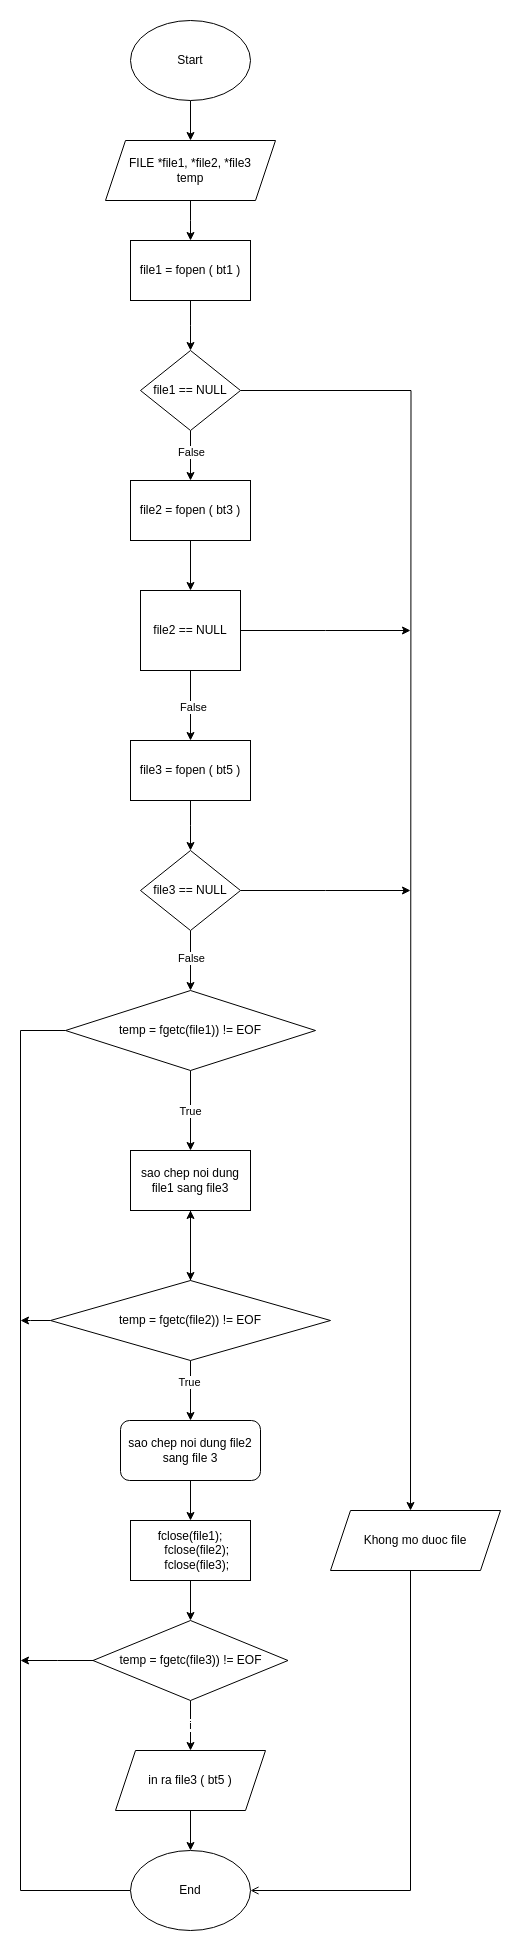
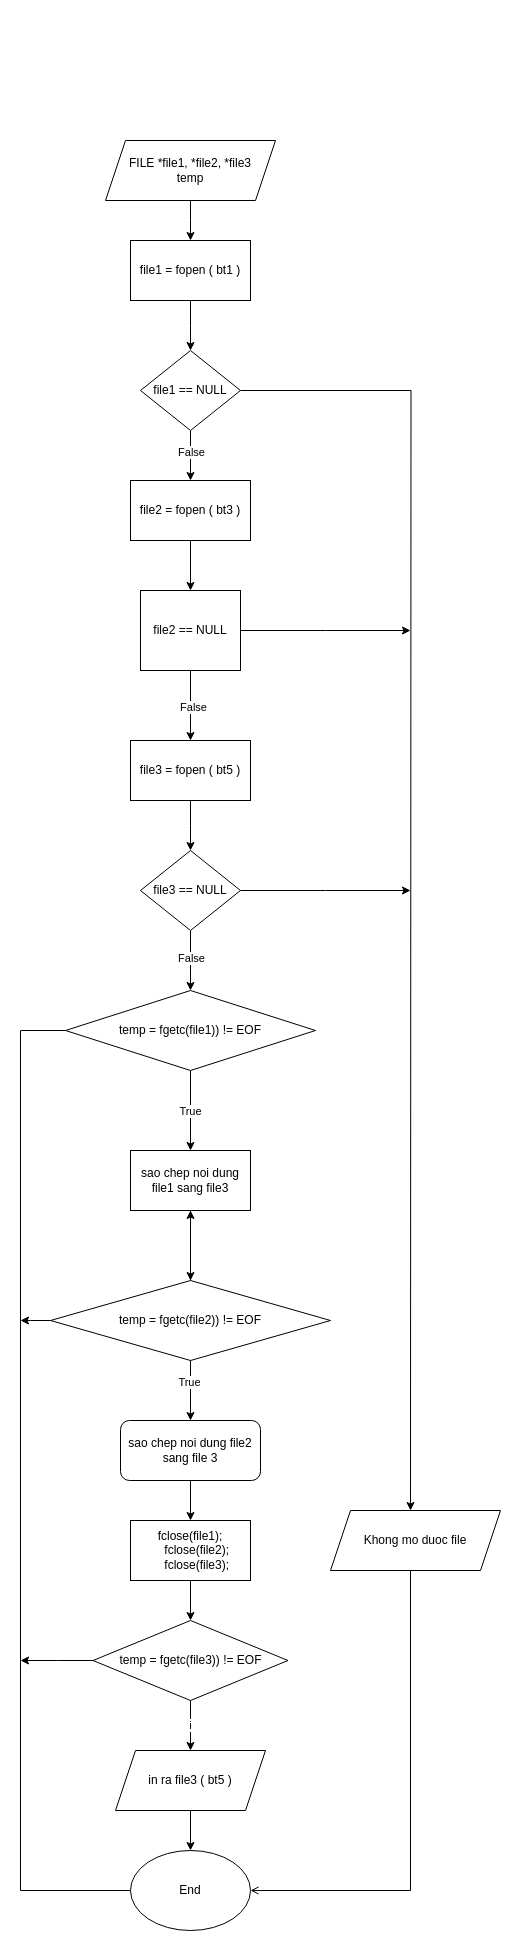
  <mxCell id="0" />
  <mxCell id="1" parent="0" />
- <mxCell id="2" style="edgeStyle=orthogonalEdgeStyle;rounded=0;orthogonalLoop=1;jettySize=auto;html=1;" edge="1" parent="1" source="3" target="5"><mxGeometry relative="1" as="geometry"><mxPoint x="190" y="160" as="targetPoint" /></mxGeometry></mxCell>
- <mxCell id="3" value="Start" style="ellipse;whiteSpace=wrap;html=1;" vertex="1" parent="1"><mxGeometry x="130" y="20" width="120" height="80" as="geometry" /></mxCell>
  <mxCell id="4" style="edgeStyle=orthogonalEdgeStyle;rounded=0;orthogonalLoop=1;jettySize=auto;html=1;" edge="1" parent="1" source="5"><mxGeometry relative="1" as="geometry"><mxPoint x="190" y="240" as="targetPoint" /></mxGeometry></mxCell>
  <mxCell id="5" value="FILE *file1, *file2, *file3&lt;br&gt;temp" style="shape=parallelogram;perimeter=parallelogramPerimeter;whiteSpace=wrap;html=1;fixedSize=1;" vertex="1" parent="1"><mxGeometry x="105" y="140" width="170" height="60" as="geometry" /></mxCell>
  <mxCell id="6" style="edgeStyle=orthogonalEdgeStyle;rounded=0;orthogonalLoop=1;jettySize=auto;html=1;" edge="1" parent="1" source="9"><mxGeometry relative="1" as="geometry"><mxPoint x="190" y="480" as="targetPoint" /></mxGeometry></mxCell>
  <mxCell id="7" value="False" style="edgeLabel;html=1;align=center;verticalAlign=middle;resizable=0;points=[];" vertex="1" connectable="0" parent="6"><mxGeometry x="-0.155" relative="1" as="geometry"><mxPoint as="offset" /></mxGeometry></mxCell>
  <mxCell id="8" style="edgeStyle=orthogonalEdgeStyle;rounded=0;orthogonalLoop=1;jettySize=auto;html=1;" edge="1" parent="1" source="9"><mxGeometry relative="1" as="geometry"><mxPoint x="410" y="1510" as="targetPoint" /></mxGeometry></mxCell>
  <mxCell id="9" value="file1 == NULL" style="rhombus;whiteSpace=wrap;html=1;" vertex="1" parent="1"><mxGeometry x="140" y="350" width="100" height="80" as="geometry" /></mxCell>
  <mxCell id="10" style="edgeStyle=orthogonalEdgeStyle;rounded=0;orthogonalLoop=1;jettySize=auto;html=1;" edge="1" parent="1" source="11"><mxGeometry relative="1" as="geometry"><mxPoint x="190" y="350" as="targetPoint" /></mxGeometry></mxCell>
  <mxCell id="11" value="file1 = fopen ( bt1 )" style="rounded=0;whiteSpace=wrap;html=1;" vertex="1" parent="1"><mxGeometry x="130" y="240" width="120" height="60" as="geometry" /></mxCell>
  <mxCell id="12" style="edgeStyle=orthogonalEdgeStyle;rounded=0;orthogonalLoop=1;jettySize=auto;html=1;entryX=0.5;entryY=0;entryDx=0;entryDy=0;" edge="1" parent="1" source="13" target="17"><mxGeometry relative="1" as="geometry" /></mxCell>
  <mxCell id="13" value="file2 = fopen ( bt3 )" style="rounded=0;whiteSpace=wrap;html=1;" vertex="1" parent="1"><mxGeometry x="130" y="480" width="120" height="60" as="geometry" /></mxCell>
  <mxCell id="14" style="edgeStyle=orthogonalEdgeStyle;rounded=0;orthogonalLoop=1;jettySize=auto;html=1;" edge="1" parent="1" source="17"><mxGeometry relative="1" as="geometry"><mxPoint x="190" y="740" as="targetPoint" /></mxGeometry></mxCell>
  <mxCell id="15" value="False" style="edgeLabel;html=1;align=center;verticalAlign=middle;resizable=0;points=[];" vertex="1" connectable="0" parent="14"><mxGeometry x="0.044" y="2" relative="1" as="geometry"><mxPoint as="offset" /></mxGeometry></mxCell>
  <mxCell id="16" style="edgeStyle=orthogonalEdgeStyle;rounded=0;orthogonalLoop=1;jettySize=auto;html=1;" edge="1" parent="1" source="17"><mxGeometry relative="1" as="geometry"><mxPoint x="410" y="630" as="targetPoint" /></mxGeometry></mxCell>
  <mxCell id="17" value="file2 == NULL" style="whiteSpace=wrap;html=1;rounded=0;" vertex="1" parent="1"><mxGeometry x="140" y="590" width="100" height="80" as="geometry" /></mxCell>
  <mxCell id="18" style="edgeStyle=orthogonalEdgeStyle;rounded=0;orthogonalLoop=1;jettySize=auto;html=1;" edge="1" parent="1" source="19"><mxGeometry relative="1" as="geometry"><mxPoint x="190" y="850" as="targetPoint" /></mxGeometry></mxCell>
  <mxCell id="19" value="file3 = fopen ( bt5 )" style="rounded=0;whiteSpace=wrap;html=1;" vertex="1" parent="1"><mxGeometry x="130" y="740" width="120" height="60" as="geometry" /></mxCell>
  <mxCell id="20" style="edgeStyle=orthogonalEdgeStyle;rounded=0;orthogonalLoop=1;jettySize=auto;html=1;" edge="1" parent="1" source="23"><mxGeometry relative="1" as="geometry"><mxPoint x="190" y="990" as="targetPoint" /></mxGeometry></mxCell>
  <mxCell id="21" value="False" style="edgeLabel;html=1;align=center;verticalAlign=middle;resizable=0;points=[];" vertex="1" connectable="0" parent="20"><mxGeometry x="0.008" y="2" relative="1" as="geometry"><mxPoint y="-1" as="offset" /></mxGeometry></mxCell>
  <mxCell id="22" style="edgeStyle=orthogonalEdgeStyle;rounded=0;orthogonalLoop=1;jettySize=auto;html=1;" edge="1" parent="1" source="23"><mxGeometry relative="1" as="geometry"><mxPoint x="410" y="890" as="targetPoint" /></mxGeometry></mxCell>
  <mxCell id="23" value="file3 == NULL" style="rhombus;whiteSpace=wrap;html=1;" vertex="1" parent="1"><mxGeometry x="140" y="850" width="100" height="80" as="geometry" /></mxCell>
  <mxCell id="24" style="edgeStyle=orthogonalEdgeStyle;rounded=0;orthogonalLoop=1;jettySize=auto;html=1;" edge="1" parent="1" source="27"><mxGeometry relative="1" as="geometry"><mxPoint x="190" y="1150" as="targetPoint" /></mxGeometry></mxCell>
  <mxCell id="25" value="True" style="edgeLabel;html=1;align=center;verticalAlign=middle;resizable=0;points=[];" vertex="1" connectable="0" parent="24"><mxGeometry x="-0.006" y="-1" relative="1" as="geometry"><mxPoint x="-1" y="-1" as="offset" /></mxGeometry></mxCell>
  <mxCell id="26" style="edgeStyle=orthogonalEdgeStyle;rounded=0;orthogonalLoop=1;jettySize=auto;html=1;entryX=0;entryY=0.5;entryDx=0;entryDy=0;endArrow=none;" edge="1" parent="1" source="27" target="44"><mxGeometry relative="1" as="geometry"><Array as="points"><mxPoint x="20" y="1030" /><mxPoint x="20" y="1890" /></Array></mxGeometry></mxCell>
  <mxCell id="27" value="temp = fgetc(file1)) != EOF" style="rhombus;whiteSpace=wrap;html=1;" vertex="1" parent="1"><mxGeometry x="65" y="990" width="250" height="80" as="geometry" /></mxCell>
  <mxCell id="28" style="edgeStyle=orthogonalEdgeStyle;rounded=0;orthogonalLoop=1;jettySize=auto;html=1;" edge="1" parent="1" source="32" target="36"><mxGeometry relative="1" as="geometry"><mxPoint x="190" y="1410" as="targetPoint" /></mxGeometry></mxCell>
  <mxCell id="29" value="True" style="edgeLabel;html=1;align=center;verticalAlign=middle;resizable=0;points=[];" vertex="1" connectable="0" parent="28"><mxGeometry x="-0.289" y="-2" relative="1" as="geometry"><mxPoint as="offset" /></mxGeometry></mxCell>
  <mxCell id="30" value="" style="edgeStyle=orthogonalEdgeStyle;rounded=0;orthogonalLoop=1;jettySize=auto;html=1;" edge="1" parent="1" source="32" target="34"><mxGeometry relative="1" as="geometry" /></mxCell>
  <mxCell id="31" style="edgeStyle=orthogonalEdgeStyle;rounded=0;orthogonalLoop=1;jettySize=auto;html=1;" edge="1" parent="1" source="32"><mxGeometry relative="1" as="geometry"><mxPoint x="20" y="1320" as="targetPoint" /></mxGeometry></mxCell>
  <mxCell id="32" value="temp = fgetc(file2)) != EOF" style="rhombus;whiteSpace=wrap;html=1;" vertex="1" parent="1"><mxGeometry x="50" y="1280" width="280" height="80" as="geometry" /></mxCell>
  <mxCell id="33" style="edgeStyle=orthogonalEdgeStyle;rounded=0;orthogonalLoop=1;jettySize=auto;html=1;" edge="1" parent="1" source="34"><mxGeometry relative="1" as="geometry"><mxPoint x="190" y="1280" as="targetPoint" /></mxGeometry></mxCell>
  <mxCell id="34" value="sao chep noi dung file1 sang file3" style="rounded=0;whiteSpace=wrap;html=1;" vertex="1" parent="1"><mxGeometry x="130" y="1150" width="120" height="60" as="geometry" /></mxCell>
  <mxCell id="35" style="edgeStyle=orthogonalEdgeStyle;rounded=0;orthogonalLoop=1;jettySize=auto;html=1;" edge="1" parent="1" source="36" target="38"><mxGeometry relative="1" as="geometry"><mxPoint x="190" y="1540" as="targetPoint" /></mxGeometry></mxCell>
  <mxCell id="36" value="sao chep noi dung file2 sang file 3" style="whiteSpace=wrap;html=1;rounded=1;" vertex="1" parent="1"><mxGeometry x="120" y="1420" width="140" height="60" as="geometry" /></mxCell>
  <mxCell id="37" style="edgeStyle=orthogonalEdgeStyle;rounded=0;orthogonalLoop=1;jettySize=auto;html=1;" edge="1" parent="1" source="38" target="41"><mxGeometry relative="1" as="geometry"><mxPoint x="190" y="1630" as="targetPoint" /></mxGeometry></mxCell>
  <mxCell id="38" value="fclose(file1);&#10;    fclose(file2);&#10;    fclose(file3);" style="rounded=0;whiteSpace=wrap;html=1;" vertex="1" parent="1"><mxGeometry x="130" y="1520" width="120" height="60" as="geometry" /></mxCell>
  <mxCell id="39" value="i" style="edgeStyle=orthogonalEdgeStyle;rounded=0;orthogonalLoop=1;jettySize=auto;html=1;" edge="1" parent="1" source="41"><mxGeometry relative="1" as="geometry"><mxPoint x="190" y="1750" as="targetPoint" /></mxGeometry></mxCell>
  <mxCell id="40" style="edgeStyle=orthogonalEdgeStyle;rounded=0;orthogonalLoop=1;jettySize=auto;html=1;" edge="1" parent="1" source="41"><mxGeometry relative="1" as="geometry"><mxPoint x="20" y="1660" as="targetPoint" /></mxGeometry></mxCell>
  <mxCell id="41" value="temp = fgetc(file3)) != EOF" style="rhombus;whiteSpace=wrap;html=1;" vertex="1" parent="1"><mxGeometry x="92.5" y="1620" width="195" height="80" as="geometry" /></mxCell>
  <mxCell id="42" style="edgeStyle=orthogonalEdgeStyle;rounded=0;orthogonalLoop=1;jettySize=auto;html=1;" edge="1" parent="1" source="43" target="44"><mxGeometry relative="1" as="geometry"><mxPoint x="190" y="1860" as="targetPoint" /></mxGeometry></mxCell>
  <mxCell id="43" value="in ra file3 ( bt5 )" style="shape=parallelogram;perimeter=parallelogramPerimeter;whiteSpace=wrap;html=1;fixedSize=1;" vertex="1" parent="1"><mxGeometry x="115" y="1750" width="150" height="60" as="geometry" /></mxCell>
  <mxCell id="44" value="End" style="ellipse;whiteSpace=wrap;html=1;" vertex="1" parent="1"><mxGeometry x="130" y="1850" width="120" height="80" as="geometry" /></mxCell>
  <mxCell id="45" style="edgeStyle=orthogonalEdgeStyle;rounded=0;orthogonalLoop=1;jettySize=auto;html=1;entryX=1;entryY=0.5;entryDx=0;entryDy=0;endArrow=open;" edge="1" parent="1" source="46" target="44"><mxGeometry relative="1" as="geometry"><Array as="points"><mxPoint x="410" y="1890" /></Array></mxGeometry></mxCell>
  <mxCell id="46" value="Khong mo duoc file" style="shape=parallelogram;perimeter=parallelogramPerimeter;whiteSpace=wrap;html=1;fixedSize=1;" vertex="1" parent="1"><mxGeometry x="330" y="1510" width="170" height="60" as="geometry" /></mxCell>
